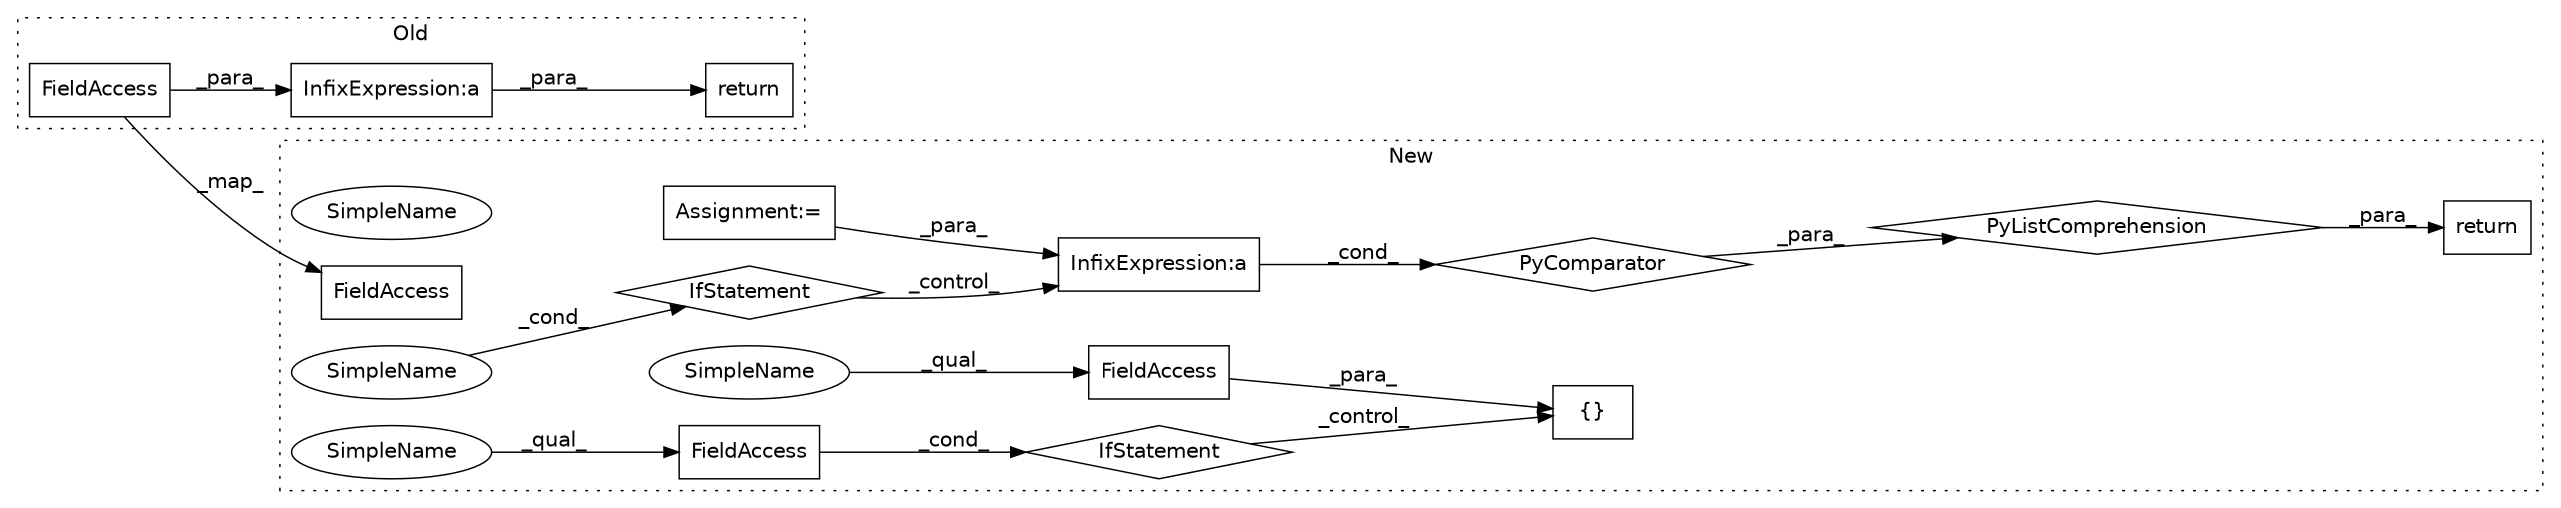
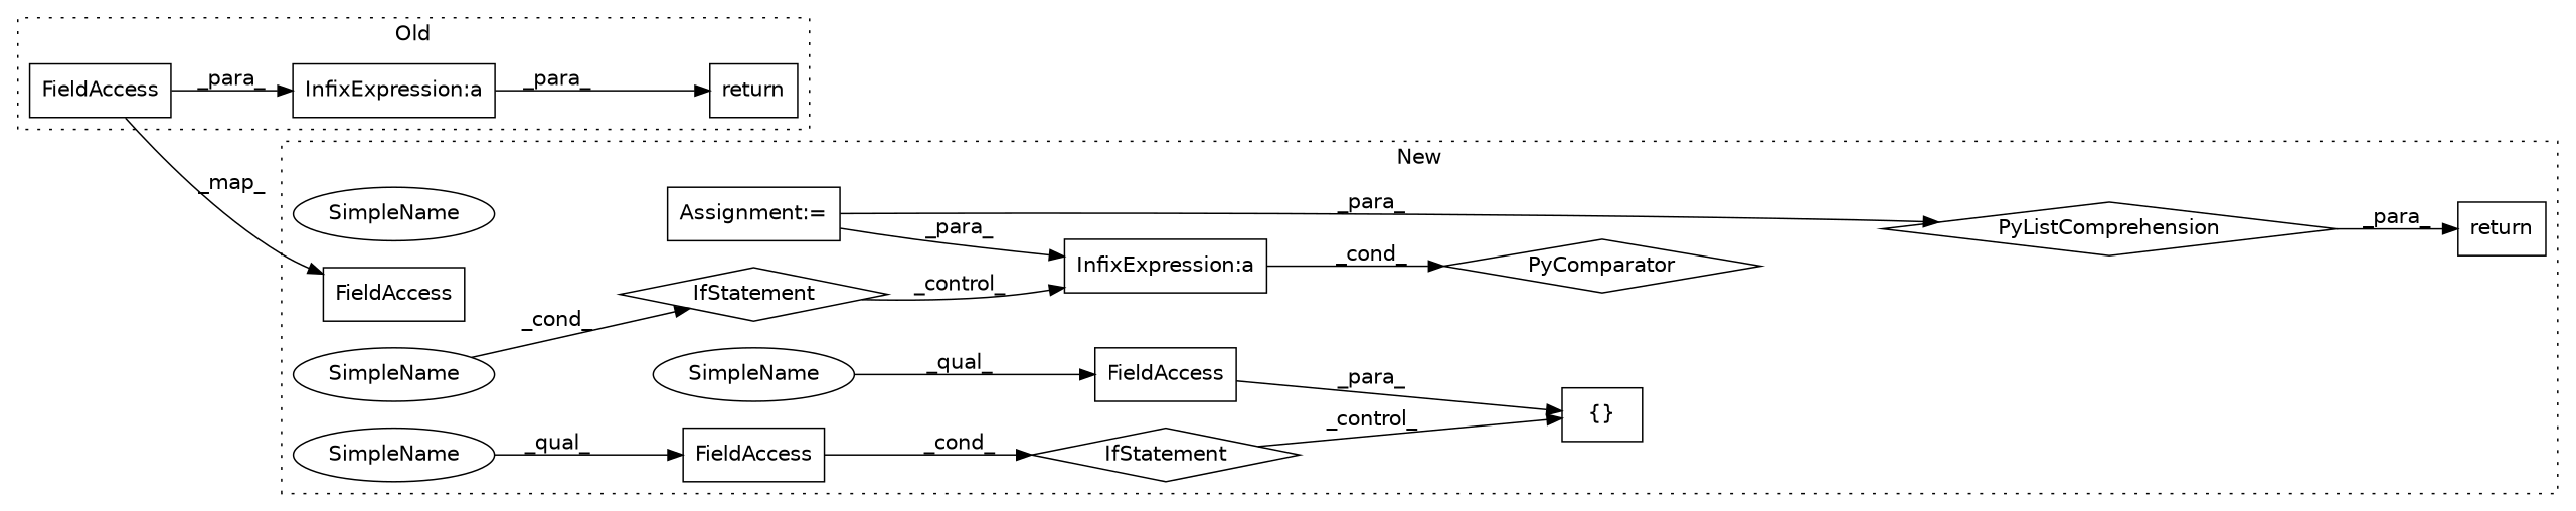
  digraph {
    fontname="DejaVu Sans"
    rankdir=LR
    node [a=42 fontname="DejaVu Sans" l=178 s=10032 shape=box]
    edge [fontname="DejaVu Sans"]
    n1 [a=41 l=18 label=return s=9923]
    n2 [a=113 label=PyComparator shape=diamond]
    n3 [a=27 l=3 label="InfixExpression:a" s=9948]
    n4 [a=4 l="1,1" label="{}" s="10124,10131"]
    n5 [l=5 label=SimpleName s=10205 shape=ellipse]
    n6 [a=25 label=IfStatement shape=diamond]
    n7 [a=22 l=24 label=FieldAccess s=10079]
    n8 [a=22 l=6 label=FieldAccess s=10125]
    n9 [a=25 l=3 label=IfStatement s=10103 shape=diamond]
    n10 [a=109 l=277 label=PyListComprehension s=9941 shape=diamond]
    n11 [a=7 label="Assignment:="]
    n12 [a=22 l=13 label=FieldAccess s=10160]
    n13 [l=4 label=SimpleName s=10079 shape=ellipse]
    n14 [l=4 label=SimpleName s=10125 shape=ellipse]
    n15 [l=5 label=SimpleName s=10205 shape=ellipse]
    n16 [a=41 l=7 label=return s=7893]
    n17 [a=27 l=3 label="InfixExpression:a" s=7949]
    n18 [a=22 l=13 label=FieldAccess s=7952]
    subgraph cluster_1 {
      label=New
      style=dotted
      n1
      n2
      n3
      n4
      n5
      n6
      n7
      n8
      n9
      n10
      n11
      n12
      n13
      n14
      n15
    }
    subgraph cluster_2 {
      label=Old
      style=dotted
      n16
      n17
      n18
    }
-   n2 -> n10 [label=_para_]
+   n11 -> n10 [label=_para_]
    n3 -> n2 [label=_cond_]
    n6 -> n3 [label=_control_]
    n7 -> n9 [label=_cond_]
    n8 -> n4 [label=_para_]
    n9 -> n4 [label=_control_]
    n10 -> n1 [label=_para_]
    n11 -> n3 [label=_para_]
    n13 -> n7 [label=_qual_]
    n14 -> n8 [label=_qual_]
    n15 -> n6 [label=_cond_]
    n17 -> n16 [label=_para_]
    n18 -> n12 [label=_map_]
    n18 -> n17 [label=_para_]
  }
